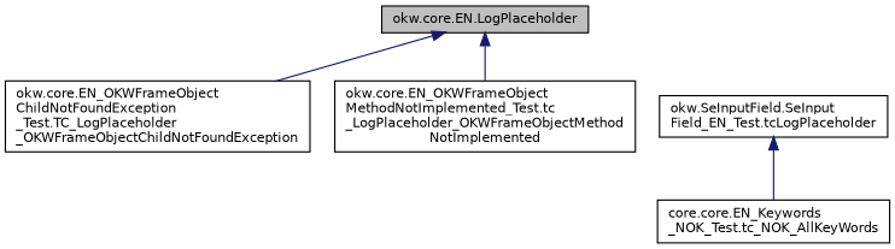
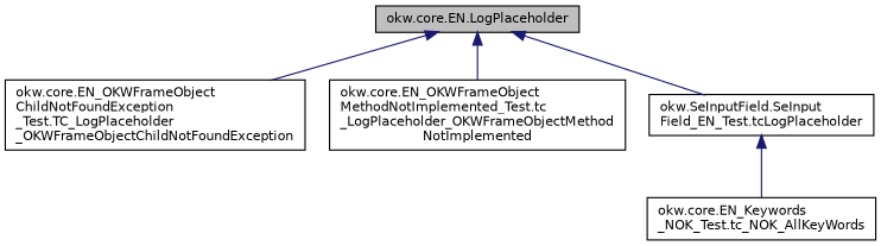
  digraph {
    rankdir=TB
    node [color=black fillcolor=white fontname=Helvetica fontsize=10 shape=record style=filled]
    edge [color=midnightblue dir=back fontname=Helvetica fontsize=10 labelfontname=Helvetica labelfontsize=10 style=solid]
    n1 [fillcolor=grey75 fontcolor=black height=0.2 label="okw.core.EN.LogPlaceholder" width=0.4]
    n2 [height=0.2 label="okw.core.EN_OKWFrameObject\lChildNotFoundException\l_Test.TC_LogPlaceholder\l_OKWFrameObjectChildNotFoundException" width=0.4]
    n3 [height=0.2 label="okw.core.EN_OKWFrameObject\lMethodNotImplemented_Test.tc\l_LogPlaceholder_OKWFrameObjectMethod\lNotImplemented" width=0.4]
    n4 [height=0.2 label="okw.SeInputField.SeInput\lField_EN_Test.tcLogPlaceholder" width=0.4]
-   n5 [height=0.2 label="core.core.EN_Keywords\l_NOK_Test.tc_NOK_AllKeyWords" width=0.4]
+   n5 [height=0.2 label="okw.core.EN_Keywords\l_NOK_Test.tc_NOK_AllKeyWords" width=0.4]
    n1 -> n2
    n1 -> n3
+   n1 -> n4
    n4 -> n5
  }
